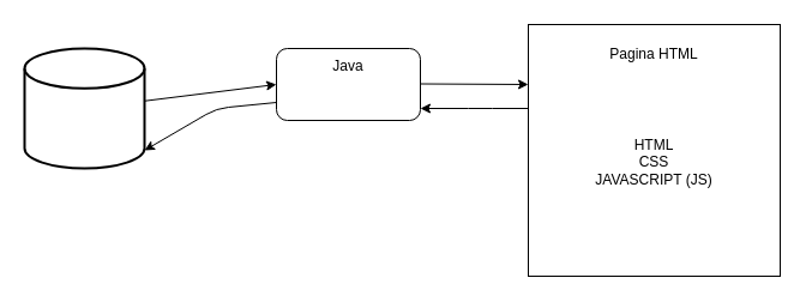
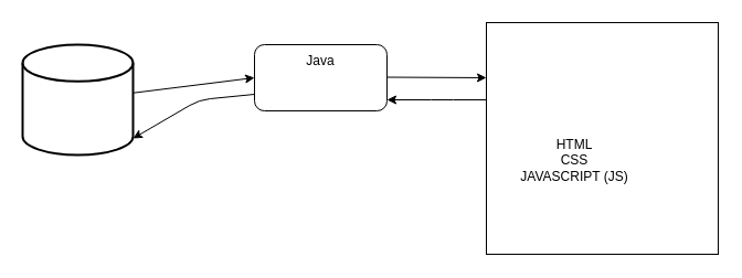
  <mxCell id="0" />
  <mxCell id="1" parent="0" />
  <mxCell id="2" value="" style="strokeWidth=2;html=1;shape=mxgraph.flowchart.database;whiteSpace=wrap;" vertex="1" parent="1"><mxGeometry x="20" y="40" width="100" height="100" as="geometry" /></mxCell>
  <mxCell id="3" value="" style="rounded=1;whiteSpace=wrap;html=1;" vertex="1" parent="1"><mxGeometry x="230" y="40" width="120" height="60" as="geometry" /></mxCell>
  <mxCell id="4" value="" style="whiteSpace=wrap;html=1;aspect=fixed;" vertex="1" parent="1"><mxGeometry x="440" y="20" width="210" height="210" as="geometry" /></mxCell>
  <mxCell id="5" value="" style="endArrow=classic;html=1;entryX=0;entryY=0.5;entryDx=0;entryDy=0;" edge="1" parent="1" source="2" target="3"><mxGeometry width="50" height="50" relative="1" as="geometry"><mxPoint x="120" y="120" as="sourcePoint" /><mxPoint x="190.711" y="70" as="targetPoint" /></mxGeometry></mxCell>
  <mxCell id="6" value="" style="endArrow=classic;html=1;" edge="1" parent="1"><mxGeometry width="50" height="50" relative="1" as="geometry"><mxPoint x="350" y="69.5" as="sourcePoint" /><mxPoint x="440" y="70" as="targetPoint" /></mxGeometry></mxCell>
- <mxCell id="7" value="Pagina HTML" style="text;html=1;strokeColor=none;fillColor=none;align=center;verticalAlign=middle;whiteSpace=wrap;rounded=0;" vertex="1" parent="1"><mxGeometry x="485" y="20" width="120" height="50" as="geometry" /></mxCell>
  <mxCell id="8" value="Java" style="text;html=1;strokeColor=none;fillColor=none;align=center;verticalAlign=middle;whiteSpace=wrap;rounded=0;" vertex="1" parent="1"><mxGeometry x="270" y="45" width="40" height="20" as="geometry" /></mxCell>
  <mxCell id="9" value="" style="endArrow=classic;html=1;" edge="1" parent="1"><mxGeometry width="50" height="50" relative="1" as="geometry"><mxPoint x="440" y="90" as="sourcePoint" /><mxPoint x="350" y="90" as="targetPoint" /><Array as="points"><mxPoint x="400" y="90" /></Array></mxGeometry></mxCell>
  <mxCell id="10" value="" style="endArrow=classic;html=1;exitX=0;exitY=0.75;exitDx=0;exitDy=0;entryX=1;entryY=0.85;entryDx=0;entryDy=0;entryPerimeter=0;" edge="1" parent="1" source="3" target="2"><mxGeometry width="50" height="50" relative="1" as="geometry"><mxPoint x="220" y="90" as="sourcePoint" /><mxPoint x="130" y="90" as="targetPoint" /><Array as="points"><mxPoint x="180" y="90" /></Array></mxGeometry></mxCell>
- <mxCell id="11" value="HTML&lt;br&gt;CSS&lt;br&gt;JAVASCRIPT (JS)" style="text;html=1;strokeColor=none;fillColor=none;align=center;verticalAlign=middle;whiteSpace=wrap;rounded=0;" vertex="1" parent="1"><mxGeometry x="470" y="80" width="150" height="110" as="geometry" /></mxCell>
+ <mxCell id="11" value="HTML&lt;br&gt;CSS&lt;br&gt;JAVASCRIPT (JS)" style="text;html=1;strokeColor=none;fillColor=none;align=center;verticalAlign=middle;whiteSpace=wrap;rounded=0;" vertex="1" parent="1"><mxGeometry x="445" y="90" width="150" height="110" as="geometry" /></mxCell>
